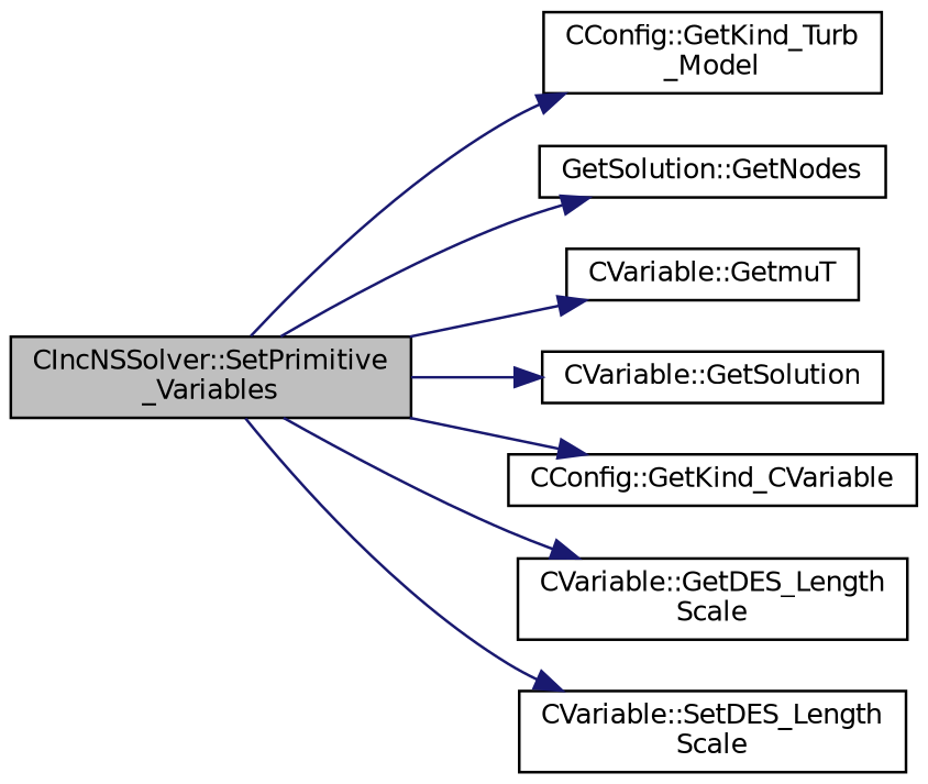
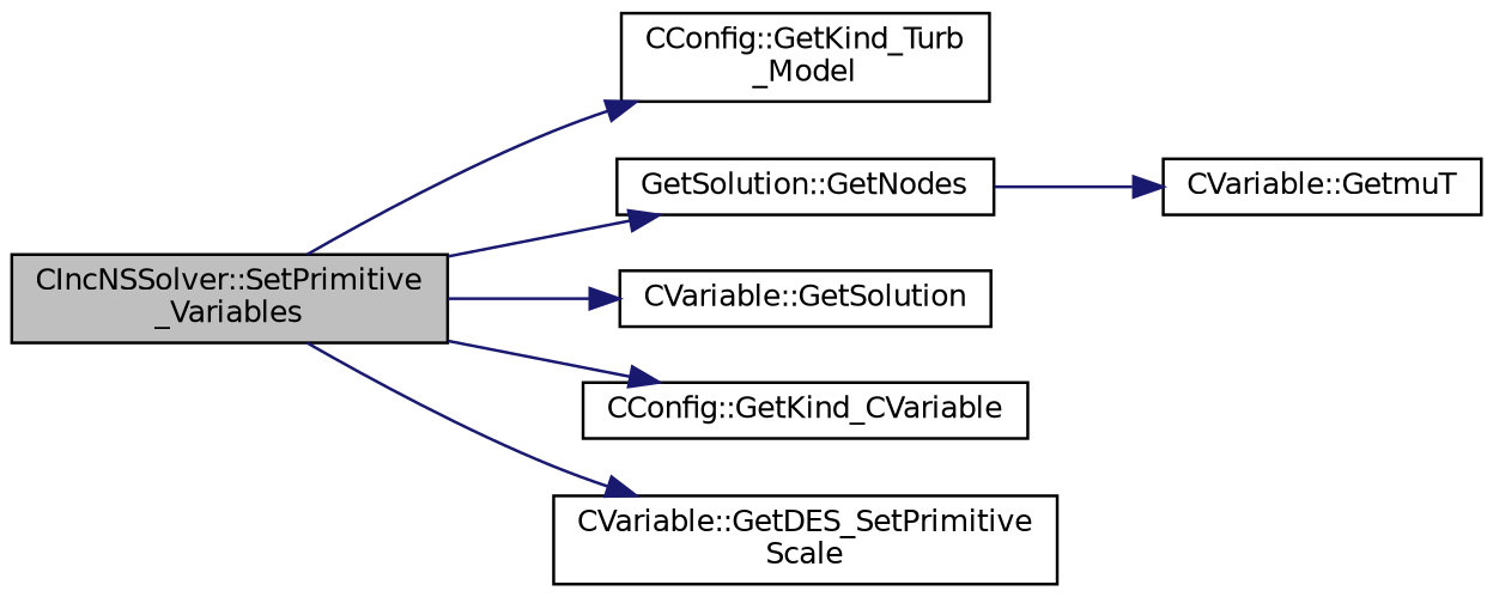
  digraph {
    rankdir=LR
    node [color=black fillcolor=white fontname=Helvetica fontsize=10 shape=record style=filled]
    edge [color=midnightblue fontname=Helvetica fontsize=10 labelfontname=Helvetica labelfontsize=10 style=solid]
    n1 [fillcolor=grey75 fontcolor=black height=0.2 label="CIncNSSolver::SetPrimitive\l_Variables" width=0.4]
    n2 [height=0.2 label="CConfig::GetKind_Turb\l_Model" width=0.4]
    n3 [height=0.2 label="GetSolution::GetNodes" width=0.4]
    n4 [height=0.2 label="CVariable::GetmuT" width=0.4]
    n5 [height=0.2 label="CVariable::GetSolution" width=0.4]
    n6 [height=0.2 label="CConfig::GetKind_CVariable" width=0.4]
-   n7 [height=0.2 label="CVariable::GetDES_Length\lScale" width=0.4]
-   n8 [height=0.2 label="CVariable::SetDES_Length\lScale" width=0.4]
+   n7 [height=0.2 label="CVariable::GetDES_SetPrimitive\lScale" width=0.4]
    n1 -> n2
    n1 -> n3
-   n1 -> n4
+   n3 -> n4
    n1 -> n5
    n1 -> n6
    n1 -> n7
-   n1 -> n8
  }
